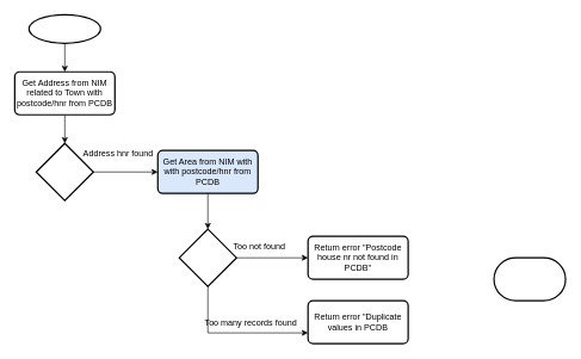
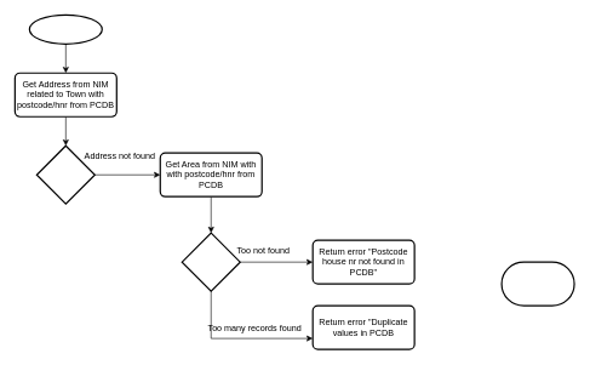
  <mxCell id="0" />
  <mxCell id="1" parent="0" />
  <mxCell id="2" value="" style="edgeStyle=orthogonalEdgeStyle;rounded=0;orthogonalLoop=1;jettySize=auto;html=1;" edge="1" parent="1" source="3" target="5"><mxGeometry relative="1" as="geometry" /></mxCell>
  <mxCell id="3" value="" style="strokeWidth=2;html=1;shape=mxgraph.flowchart.start_1;whiteSpace=wrap;" vertex="1" parent="1"><mxGeometry x="40" y="20" width="100" height="40" as="geometry" /></mxCell>
  <mxCell id="4" value="" style="edgeStyle=orthogonalEdgeStyle;rounded=0;orthogonalLoop=1;jettySize=auto;html=1;" edge="1" parent="1" source="5" target="7"><mxGeometry relative="1" as="geometry" /></mxCell>
  <mxCell id="5" value="Get Address from NIM related to Town with postcode/hnr from PCDB" style="rounded=1;whiteSpace=wrap;html=1;absoluteArcSize=1;arcSize=14;strokeWidth=2;" vertex="1" parent="1"><mxGeometry x="20" y="100" width="140" height="60" as="geometry" /></mxCell>
  <mxCell id="6" value="" style="edgeStyle=orthogonalEdgeStyle;rounded=0;orthogonalLoop=1;jettySize=auto;html=1;" edge="1" parent="1" source="7" target="9"><mxGeometry relative="1" as="geometry" /></mxCell>
  <mxCell id="7" value="" style="strokeWidth=2;html=1;shape=mxgraph.flowchart.decision;whiteSpace=wrap;" vertex="1" parent="1"><mxGeometry x="50" y="200" width="80" height="80" as="geometry" /></mxCell>
  <mxCell id="8" value="" style="edgeStyle=orthogonalEdgeStyle;rounded=0;orthogonalLoop=1;jettySize=auto;html=1;" edge="1" parent="1" source="9" target="13"><mxGeometry relative="1" as="geometry" /></mxCell>
- <mxCell id="9" value="Get Area from NIM with with postcode/hnr from PCDB" style="rounded=1;whiteSpace=wrap;html=1;absoluteArcSize=1;arcSize=14;strokeWidth=2;fillColor=#dae8fc;" vertex="1" parent="1"><mxGeometry x="220" y="210" width="140" height="60" as="geometry" /></mxCell>
- <mxCell id="10" value="Address hnr found" style="text;strokeColor=none;fillColor=none;align=left;verticalAlign=top;spacingLeft=4;spacingRight=4;overflow=hidden;rotatable=0;points=[[0,0.5],[1,0.5]];portConstraint=eastwest;" vertex="1" parent="1"><mxGeometry x="110" y="200" width="140" height="26" as="geometry" /></mxCell>
+ <mxCell id="9" value="Get Area from NIM with with postcode/hnr from PCDB" style="rounded=1;whiteSpace=wrap;html=1;absoluteArcSize=1;arcSize=14;strokeWidth=2;" vertex="1" parent="1"><mxGeometry x="220" y="210" width="140" height="60" as="geometry" /></mxCell>
+ <mxCell id="10" value="Address not found" style="text;strokeColor=none;fillColor=none;align=left;verticalAlign=top;spacingLeft=4;spacingRight=4;overflow=hidden;rotatable=0;points=[[0,0.5],[1,0.5]];portConstraint=eastwest;" vertex="1" parent="1"><mxGeometry x="110" y="200" width="140" height="26" as="geometry" /></mxCell>
  <mxCell id="11" value="" style="edgeStyle=orthogonalEdgeStyle;rounded=0;orthogonalLoop=1;jettySize=auto;html=1;" edge="1" parent="1" source="13" target="14"><mxGeometry relative="1" as="geometry" /></mxCell>
  <mxCell id="12" style="edgeStyle=orthogonalEdgeStyle;rounded=0;orthogonalLoop=1;jettySize=auto;html=1;entryX=0;entryY=0.75;entryDx=0;entryDy=0;exitX=0.5;exitY=1;exitDx=0;exitDy=0;exitPerimeter=0;" edge="1" parent="1" source="13" target="16"><mxGeometry relative="1" as="geometry"><mxPoint x="290" y="410" as="sourcePoint" /></mxGeometry></mxCell>
  <mxCell id="13" value="" style="strokeWidth=2;html=1;shape=mxgraph.flowchart.decision;whiteSpace=wrap;" vertex="1" parent="1"><mxGeometry x="250" y="320" width="80" height="80" as="geometry" /></mxCell>
  <mxCell id="14" value="Return error &quot;Postcode house nr not found in PCDB&quot;" style="rounded=1;whiteSpace=wrap;html=1;absoluteArcSize=1;arcSize=14;strokeWidth=2;" vertex="1" parent="1"><mxGeometry x="430" y="330" width="140" height="60" as="geometry" /></mxCell>
  <mxCell id="15" value="Too not found" style="text;strokeColor=none;fillColor=none;align=left;verticalAlign=top;spacingLeft=4;spacingRight=4;overflow=hidden;rotatable=0;points=[[0,0.5],[1,0.5]];portConstraint=eastwest;" vertex="1" parent="1"><mxGeometry x="320" y="330" width="140" height="26" as="geometry" /></mxCell>
  <mxCell id="16" value="Return error &quot;Duplicate values in PCDB" style="rounded=1;whiteSpace=wrap;html=1;absoluteArcSize=1;arcSize=14;strokeWidth=2;" vertex="1" parent="1"><mxGeometry x="430" y="420" width="140" height="60" as="geometry" /></mxCell>
  <mxCell id="17" value="" style="strokeWidth=2;html=1;shape=mxgraph.flowchart.terminator;whiteSpace=wrap;" vertex="1" parent="1"><mxGeometry x="690" y="360" width="100" height="60" as="geometry" /></mxCell>
  <mxCell id="18" value="Too many records found" style="text;strokeColor=none;fillColor=none;align=left;verticalAlign=top;spacingLeft=4;spacingRight=4;overflow=hidden;rotatable=0;points=[[0,0.5],[1,0.5]];portConstraint=eastwest;" vertex="1" parent="1"><mxGeometry x="280" y="437" width="140" height="26" as="geometry" /></mxCell>
